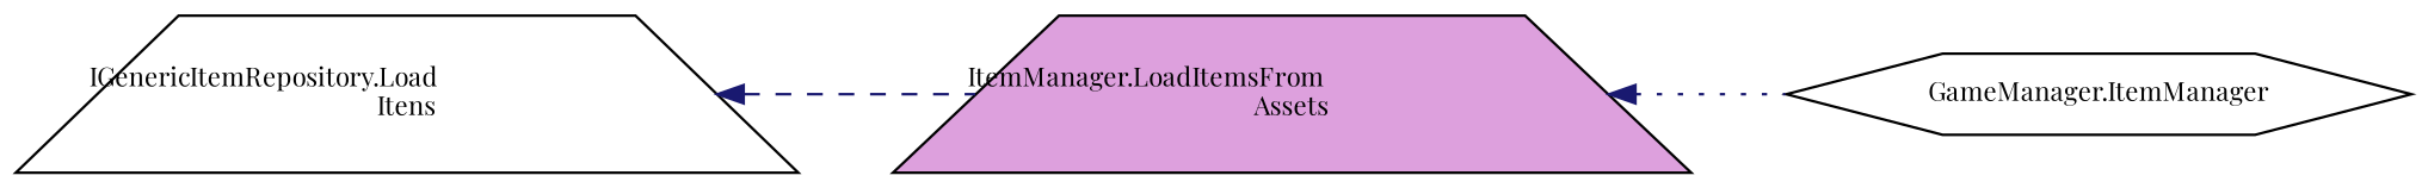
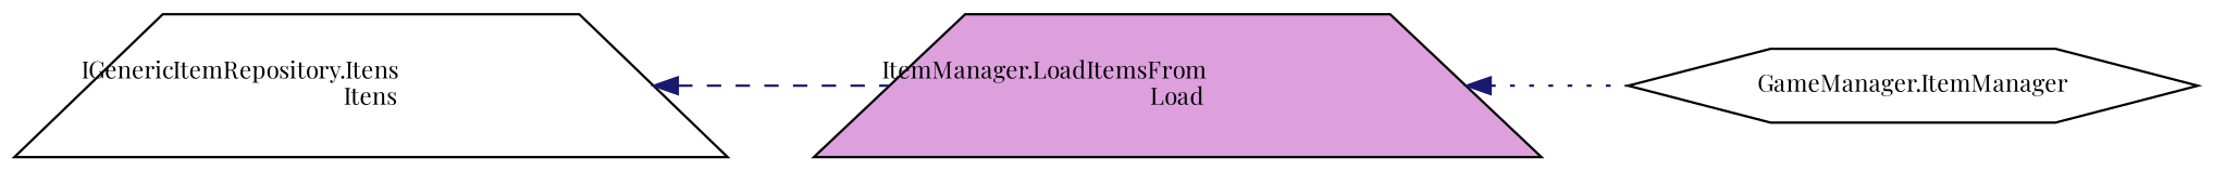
  digraph {
    fontname="Playfair Display"
    rankdir=LR
    node [color=black fillcolor=white fontname="Playfair Display" fontsize=10 shape=trapezium style=filled]
    edge [color=midnightblue dir=back fontname="Playfair Display" fontsize=10 labelfontname=Helvetica labelfontsize=10]
-   n1 [fontcolor=black height=0.2 label="IGenericItemRepository.Load\lItens" width=0.4]
-   n2 [fillcolor=plum height=0.2 label="ItemManager.LoadItemsFrom\lAssets" width=0.4]
+   n1 [fontcolor=black height=0.2 label="IGenericItemRepository.Itens\lItens" width=0.4]
+   n2 [fillcolor=plum height=0.2 label="ItemManager.LoadItemsFrom\lLoad" width=0.4]
    n3 [height=0.2 label="GameManager.ItemManager" shape=hexagon width=0.4]
    n1 -> n2 [style=dashed]
    n2 -> n3 [style=dotted]
  }
